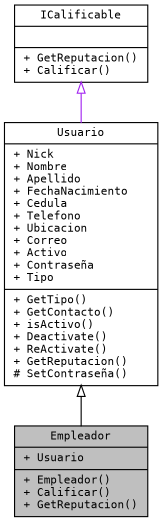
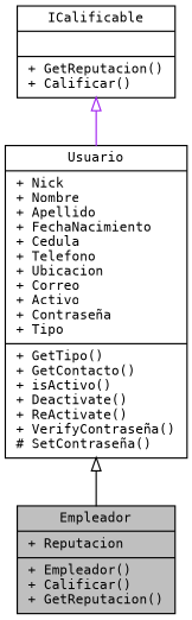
  digraph {
    fontname="DejaVu Sans Mono"
    node [color=black fillcolor=white fontname="DejaVu Sans Mono" fontsize=10 shape=record style=filled]
    edge [arrowtail=onormal dir=back fontname="DejaVu Sans Mono" fontsize=10 labelfontname=Helvetica labelfontsize=10 style=solid]
-   n1 [fillcolor=grey75 fontcolor=black height=0.2 label="{Empleador\n|+ Usuario\l|+ Empleador()\l+ Calificar()\l+ GetReputacion()\l}" width=0.4]
-   n2 [height=0.2 label="{Usuario\n|+ Nick\l+ Nombre\l+ Apellido\l+ FechaNacimiento\l+ Cedula\l+ Telefono\l+ Ubicacion\l+ Correo\l+ Activo\l+ Contraseña\l+ Tipo\l|+ GetTipo()\l+ GetContacto()\l+ isActivo()\l+ Deactivate()\l+ ReActivate()\l+ GetReputacion()\l# SetContraseña()\l}" width=0.4]
+   n1 [fillcolor=grey75 fontcolor=black height=0.2 label="{Empleador\n|+ Reputacion\l|+ Empleador()\l+ Calificar()\l+ GetReputacion()\l}" width=0.4]
+   n2 [height=0.2 label="{Usuario\n|+ Nick\l+ Nombre\l+ Apellido\l+ FechaNacimiento\l+ Cedula\l+ Telefono\l+ Ubicacion\l+ Correo\l+ Activo\l+ Contraseña\l+ Tipo\l|+ GetTipo()\l+ GetContacto()\l+ isActivo()\l+ Deactivate()\l+ ReActivate()\l+ VerifyContraseña()\l# SetContraseña()\l}" width=0.4]
    n3 [height=0.2 label="{ICalificable\n||+ GetReputacion()\l+ Calificar()\l}" width=0.4]
    n2 -> n1 [color=black]
    n3 -> n2 [color=purple]
  }
